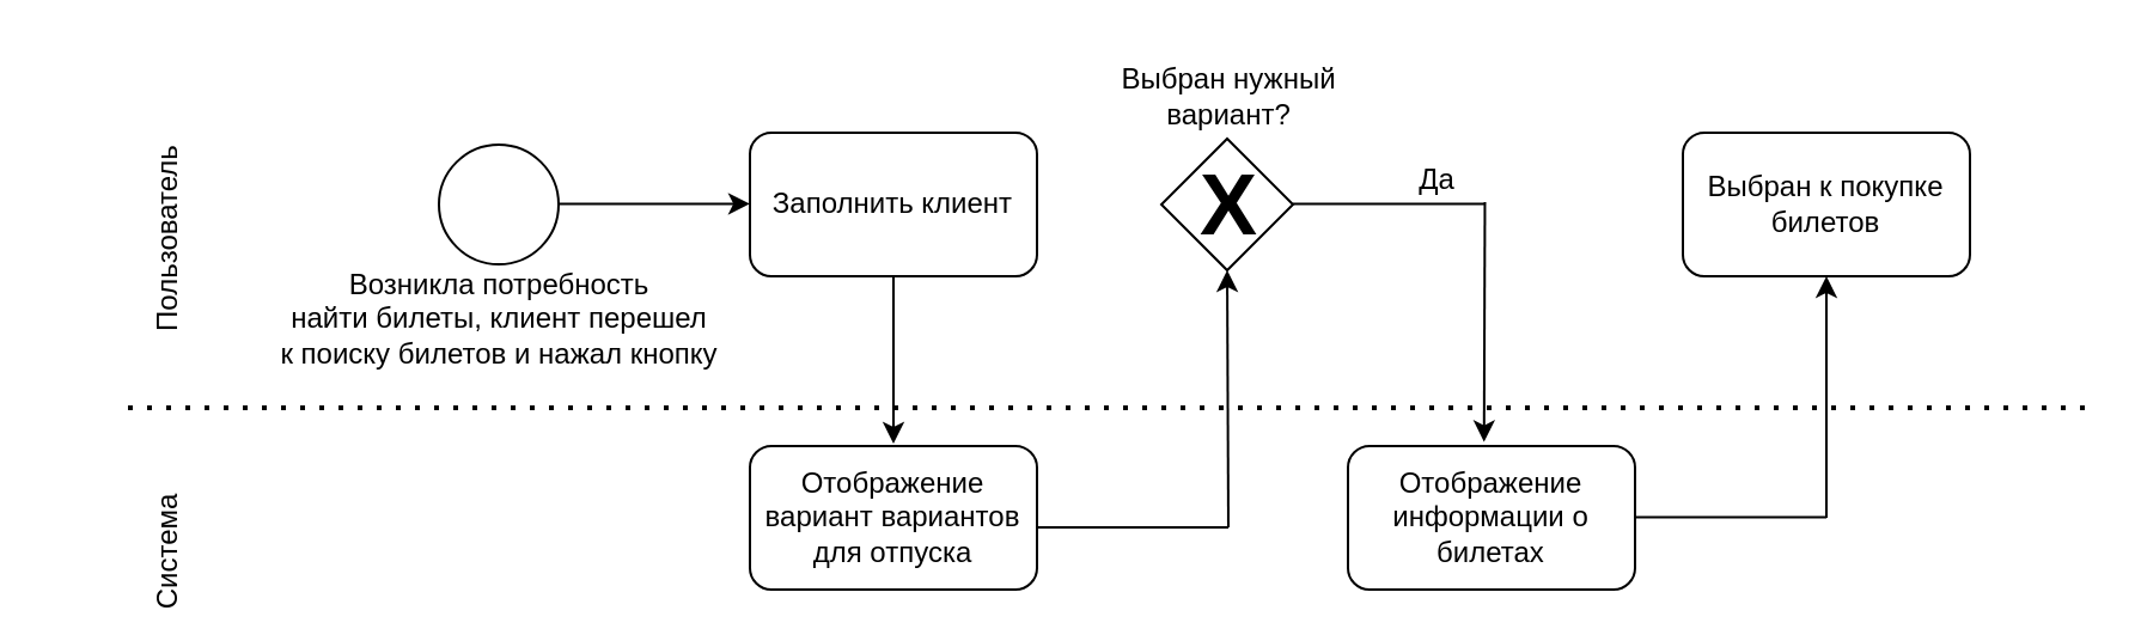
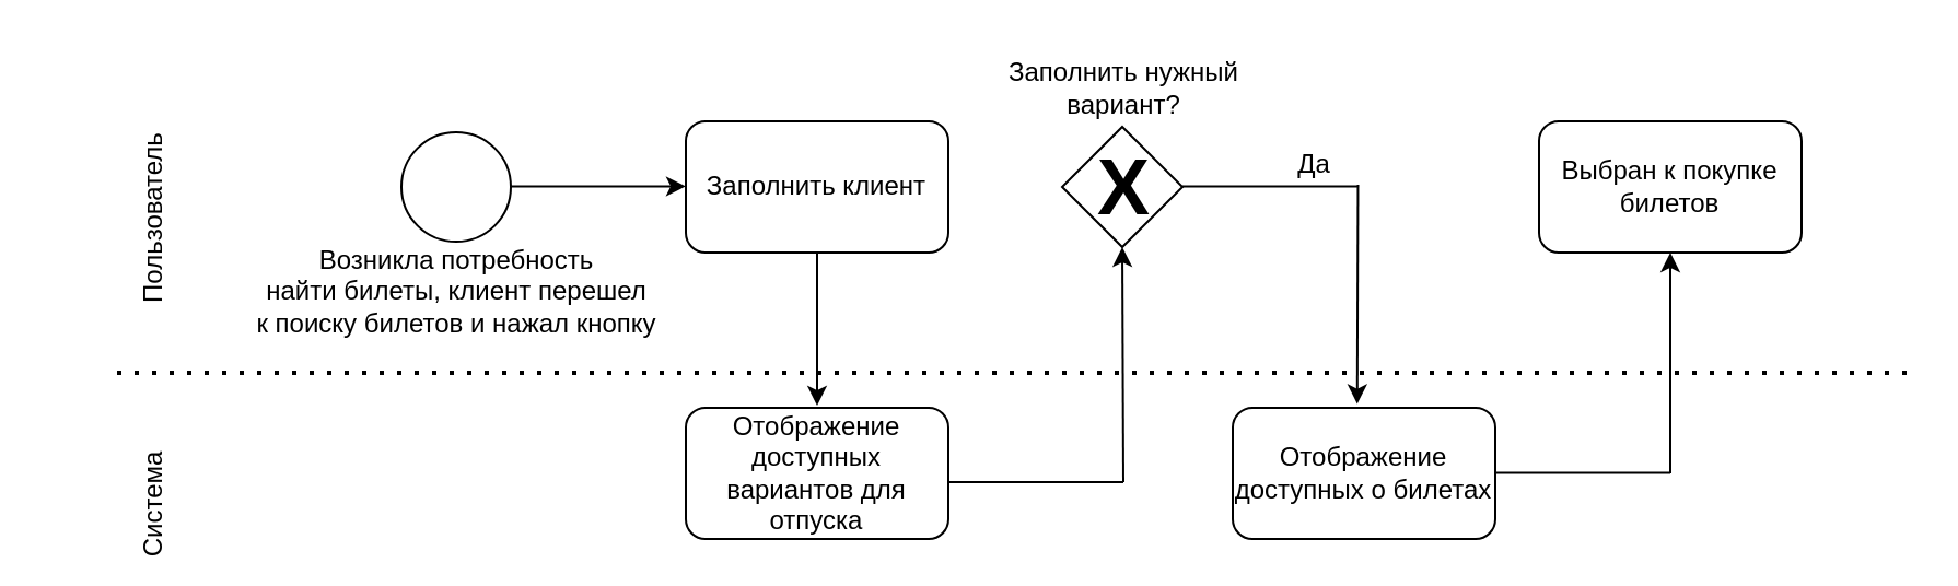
  <mxCell id="0" />
  <mxCell id="1" parent="0" />
  <mxCell id="2" value="" style="ellipse;whiteSpace=wrap;html=1;" vertex="1" parent="1"><mxGeometry x="183" y="60" width="50" height="50" as="geometry" /></mxCell>
  <mxCell id="3" value="Возникла потребность&lt;div&gt;найти билеты, клиент перешел&lt;/div&gt;&lt;div&gt;к поиску билетов и нажал кнопку&lt;/div&gt;" style="text;html=1;align=center;verticalAlign=middle;resizable=0;points=[];autosize=1;strokeColor=none;fillColor=none;" vertex="1" parent="1"><mxGeometry x="103" y="102.5" width="210" height="60" as="geometry" /></mxCell>
  <mxCell id="4" value="" style="endArrow=classic;html=1;rounded=0;" edge="1" parent="1"><mxGeometry width="50" height="50" relative="1" as="geometry"><mxPoint x="233" y="84.7" as="sourcePoint" /><mxPoint x="313" y="84.7" as="targetPoint" /></mxGeometry></mxCell>
  <mxCell id="5" value="Заполнить клиент" style="rounded=1;whiteSpace=wrap;html=1;" vertex="1" parent="1"><mxGeometry x="313" y="55" width="120" height="60" as="geometry" /></mxCell>
  <mxCell id="6" value="" style="endArrow=classic;html=1;rounded=0;" edge="1" parent="1"><mxGeometry width="50" height="50" relative="1" as="geometry"><mxPoint x="373" y="115" as="sourcePoint" /><mxPoint x="373" y="185" as="targetPoint" /></mxGeometry></mxCell>
- <mxCell id="7" value="Отображение вариант вариантов для отпуска" style="rounded=1;whiteSpace=wrap;html=1;" vertex="1" parent="1"><mxGeometry x="313" y="186" width="120" height="60" as="geometry" /></mxCell>
+ <mxCell id="7" value="Отображение доступных вариантов для отпуска" style="rounded=1;whiteSpace=wrap;html=1;" vertex="1" parent="1"><mxGeometry x="313" y="186" width="120" height="60" as="geometry" /></mxCell>
  <mxCell id="8" value="" style="endArrow=classic;html=1;rounded=0;entryX=0.5;entryY=1;entryDx=0;entryDy=0;" edge="1" parent="1" target="10"><mxGeometry width="50" height="50" relative="1" as="geometry"><mxPoint x="513" y="220" as="sourcePoint" /><mxPoint x="513" y="130" as="targetPoint" /></mxGeometry></mxCell>
  <mxCell id="9" value="" style="endArrow=none;html=1;rounded=0;" edge="1" parent="1"><mxGeometry width="50" height="50" relative="1" as="geometry"><mxPoint x="433" y="220" as="sourcePoint" /><mxPoint x="513" y="220" as="targetPoint" /></mxGeometry></mxCell>
  <mxCell id="10" value="" style="rhombus;whiteSpace=wrap;html=1;" vertex="1" parent="1"><mxGeometry x="485" y="57.5" width="55" height="55" as="geometry" /></mxCell>
  <mxCell id="11" value="&lt;b&gt;&lt;font style=&quot;font-size: 36px;&quot;&gt;Х&lt;/font&gt;&lt;/b&gt;" style="text;html=1;align=center;verticalAlign=middle;resizable=0;points=[];autosize=1;strokeColor=none;fillColor=none;" vertex="1" parent="1"><mxGeometry x="487.5" y="55" width="50" height="60" as="geometry" /></mxCell>
- <mxCell id="12" value="Выбран нужный&lt;div&gt;вариант?&lt;/div&gt;" style="text;html=1;align=center;verticalAlign=middle;resizable=0;points=[];autosize=1;strokeColor=none;fillColor=none;" vertex="1" parent="1"><mxGeometry x="457.5" y="20" width="110" height="40" as="geometry" /></mxCell>
- <mxCell id="13" value="Отображение информации о билетах" style="rounded=1;whiteSpace=wrap;html=1;" vertex="1" parent="1"><mxGeometry x="563" y="186" width="120" height="60" as="geometry" /></mxCell>
+ <mxCell id="12" value="Заполнить нужный&lt;div&gt;вариант?&lt;/div&gt;" style="text;html=1;align=center;verticalAlign=middle;resizable=0;points=[];autosize=1;strokeColor=none;fillColor=none;" vertex="1" parent="1"><mxGeometry x="457.5" y="20" width="110" height="40" as="geometry" /></mxCell>
+ <mxCell id="13" value="Отображение доступных о билетах" style="rounded=1;whiteSpace=wrap;html=1;" vertex="1" parent="1"><mxGeometry x="563" y="186" width="120" height="60" as="geometry" /></mxCell>
  <mxCell id="14" value="Да" style="text;html=1;align=center;verticalAlign=middle;resizable=0;points=[];autosize=1;strokeColor=none;fillColor=none;" vertex="1" parent="1"><mxGeometry x="580" y="60" width="40" height="30" as="geometry" /></mxCell>
  <mxCell id="15" value="" style="endArrow=none;html=1;rounded=0;" edge="1" parent="1"><mxGeometry width="50" height="50" relative="1" as="geometry"><mxPoint x="540" y="84.72" as="sourcePoint" /><mxPoint x="620" y="84.72" as="targetPoint" /></mxGeometry></mxCell>
  <mxCell id="16" value="" style="endArrow=classic;html=1;rounded=0;exitX=1.006;exitY=0.868;exitDx=0;exitDy=0;exitPerimeter=0;entryX=0.474;entryY=-0.029;entryDx=0;entryDy=0;entryPerimeter=0;" edge="1" parent="1" target="13"><mxGeometry width="50" height="50" relative="1" as="geometry"><mxPoint x="620.24" y="84.04" as="sourcePoint" /><mxPoint x="673" y="160" as="targetPoint" /></mxGeometry></mxCell>
  <mxCell id="17" value="" style="endArrow=none;html=1;rounded=0;" edge="1" parent="1"><mxGeometry width="50" height="50" relative="1" as="geometry"><mxPoint x="683" y="215.72" as="sourcePoint" /><mxPoint x="763" y="215.72" as="targetPoint" /></mxGeometry></mxCell>
  <mxCell id="18" value="" style="endArrow=classic;html=1;rounded=0;entryX=0.5;entryY=1;entryDx=0;entryDy=0;" edge="1" parent="1" target="19"><mxGeometry width="50" height="50" relative="1" as="geometry"><mxPoint x="763" y="216" as="sourcePoint" /><mxPoint x="763" y="109" as="targetPoint" /></mxGeometry></mxCell>
  <mxCell id="19" value="Выбран к покупке билетов" style="rounded=1;whiteSpace=wrap;html=1;" vertex="1" parent="1"><mxGeometry x="703" y="55" width="120" height="60" as="geometry" /></mxCell>
  <mxCell id="20" value="" style="endArrow=none;dashed=1;html=1;dashPattern=1 3;strokeWidth=2;rounded=0;" edge="1" parent="1"><mxGeometry width="50" height="50" relative="1" as="geometry"><mxPoint x="53" y="170" as="sourcePoint" /><mxPoint x="873" y="170" as="targetPoint" /></mxGeometry></mxCell>
  <mxCell id="21" value="Пользователь" style="text;html=1;align=center;verticalAlign=middle;resizable=0;points=[];autosize=1;strokeColor=none;fillColor=none;rotation=-90;" vertex="1" parent="1"><mxGeometry x="20" y="85" width="100" height="30" as="geometry" /></mxCell>
  <mxCell id="22" value="Система" style="text;html=1;align=center;verticalAlign=middle;resizable=0;points=[];autosize=1;strokeColor=none;fillColor=none;rotation=-90;" vertex="1" parent="1"><mxGeometry x="35" y="216" width="70" height="30" as="geometry" /></mxCell>
